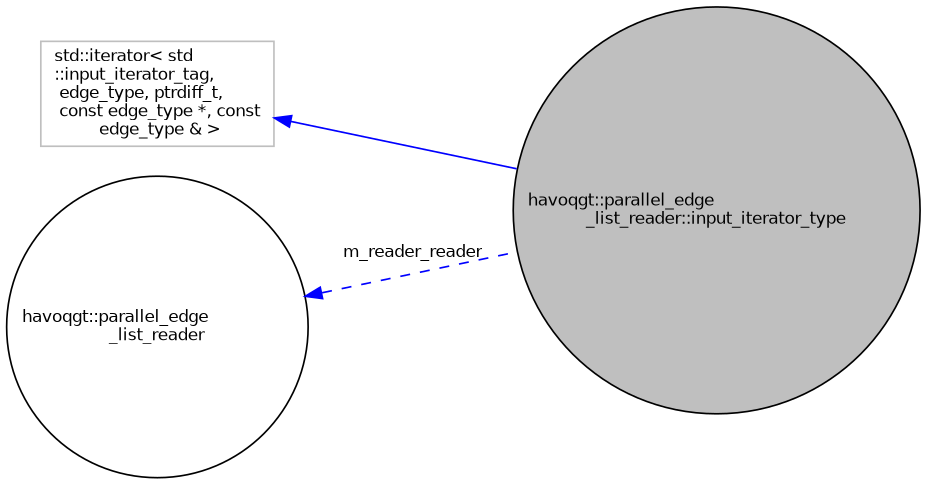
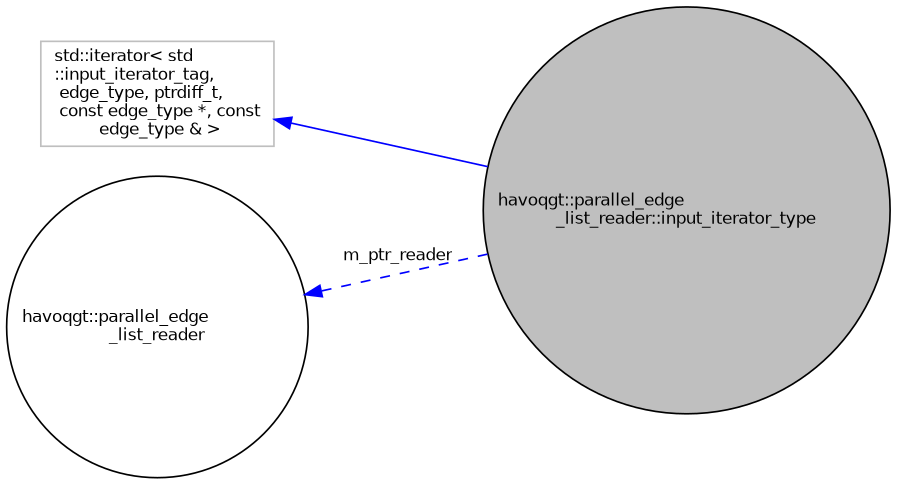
  digraph {
    rankdir=LR
    node [color=black fillcolor=white fontname=Helvetica fontsize=10 shape=circle style=filled]
    edge [color=blue dir=back fontname=Helvetica fontsize=10 labelfontname=Helvetica labelfontsize=10]
    n1 [fillcolor=grey75 fontcolor=black height=0.2 label="havoqgt::parallel_edge\l_list_reader::input_iterator_type" width=0.4]
    n2 [color=grey75 height=0.2 label="std::iterator\< std\l::input_iterator_tag,\l edge_type, ptrdiff_t,\l const edge_type *, const\l edge_type & \>" shape=box width=0.4]
    n3 [height=0.2 label="havoqgt::parallel_edge\l_list_reader" width=0.4]
    n2 -> n1 [style=solid]
-   n3 -> n1 [label=" m_reader_reader" style=dashed]
+   n3 -> n1 [label=" m_ptr_reader" style=dashed]
  }
